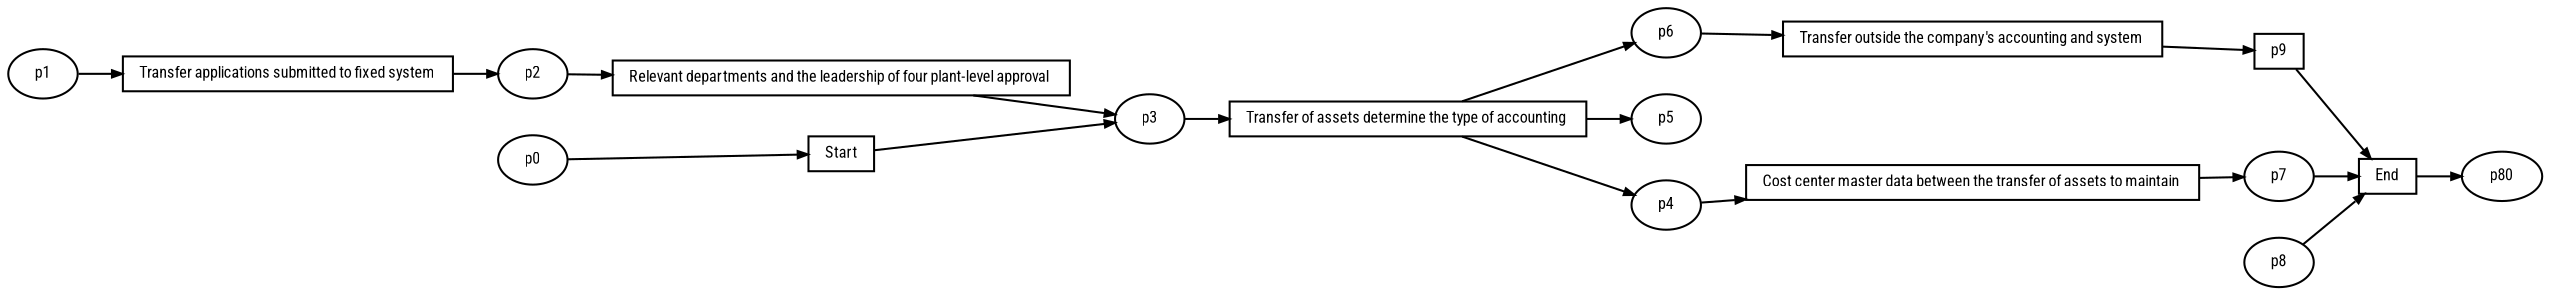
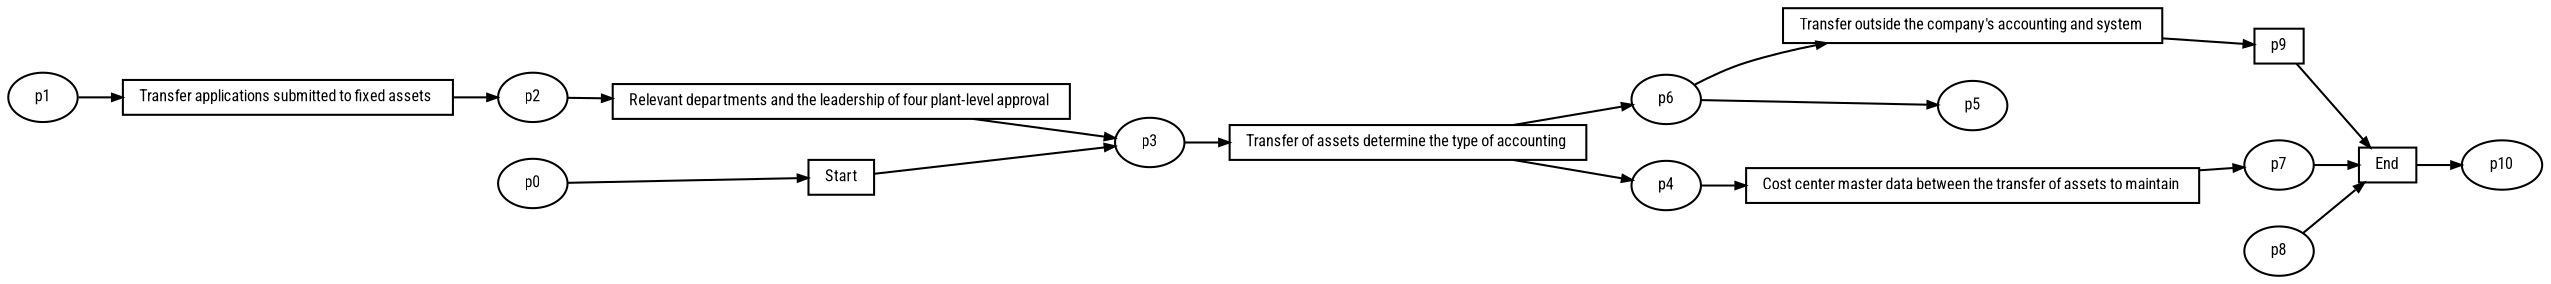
  digraph {
    fontname="Roboto Condensed"
    fontsize=8
    rankdir=LR
    ranksep=.3
    remincross=true
    node [fontname="Roboto Condensed" fontsize=8 shape=oval]
    edge [arrowsize=0.5 fontname="Roboto Condensed"]
    n1 [height=.2 label=End shape=box width=.2]
-   n2 [height=.2 label=p80 width=.2]
+   n2 [height=.2 label=p10 width=.2]
    n3 [height=.2 label="Transfer outside the company's accounting and system " shape=box width=.2]
    n4 [height=.2 label=p9 shape=box width=.2]
    n5 [height=.2 label=p8 width=.2]
    n6 [height=.2 label="Cost center master data between the transfer of assets to maintain " shape=box width=.2]
    n7 [height=.2 label=p7 width=.2]
    n8 [height=.2 label="Transfer of assets determine the type of accounting " shape=box width=.2]
    n9 [height=.2 label=p6 width=.2]
    n10 [height=.2 label=p5 width=.2]
    n11 [height=.2 label=p4 width=.2]
    n12 [height=.2 label="Relevant departments and the leadership of four plant-level approval " shape=box width=.2]
    n13 [height=.2 label=p3 width=.2]
-   n14 [height=.2 label="Transfer applications submitted to fixed system" shape=box width=.2]
+   n14 [height=.2 label="Transfer applications submitted to fixed assets " shape=box width=.2]
    n15 [height=.2 label=p2 width=.2]
    n16 [height=.2 label=Start shape=box width=.2]
    n17 [height=.2 label=p1 width=.2]
    n18 [height=.2 label=p0 width=.2]
    n1 -> n2
    n3 -> n4
    n4 -> n1
    n5 -> n1
    n6 -> n7
    n7 -> n1
    n8 -> n9
-   n8 -> n10
+   n9 -> n10
    n8 -> n11
    n9 -> n3
    n11 -> n6
    n12 -> n13
    n13 -> n8
    n14 -> n15
    n15 -> n12
    n16 -> n13
    n17 -> n14
    n18 -> n16
  }
